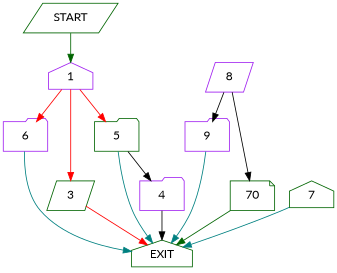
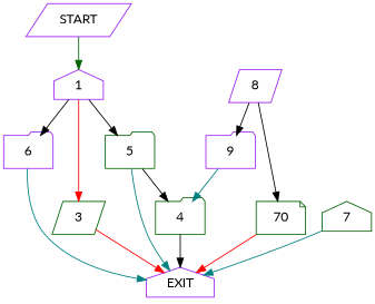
  digraph {
    fontname=Lato
    node [color=purple fontname=Lato shape=folder]
    edge [color=red fontname=Lato]
-   n1 [color=darkgreen label=START shape=parallelogram]
+   n1 [label=START shape=parallelogram]
    1 [shape=house]
    3 [color=darkgreen shape=parallelogram]
    5 [color=darkgreen]
    6
-   n6 [color=darkgreen label=EXIT shape=house]
-   4
+   n6 [label=EXIT shape=house]
+   4 [color=darkgreen]
    7 [color=darkgreen shape=house]
    8 [shape=parallelogram]
    9
    n11 [color=darkgreen label=70 shape=note]
    n1 -> 1 [color=darkgreen]
    1 -> 3
-   1 -> 5
-   1 -> 6
+   1 -> 5 [color=black]
+   1 -> 6 [color=black]
    3 -> n6
    5 -> n6 [color=teal]
    5 -> 4 [color=black]
    6 -> n6 [color=teal]
    4 -> n6 [color=black]
    7 -> n6 [color=teal]
    8 -> 9 [color=black]
    8 -> n11 [color=black]
-   9 -> n6 [color=teal]
-   n11 -> n6 [color=darkgreen]
+   9 -> 4 [color=teal]
+   n11 -> n6
  }
